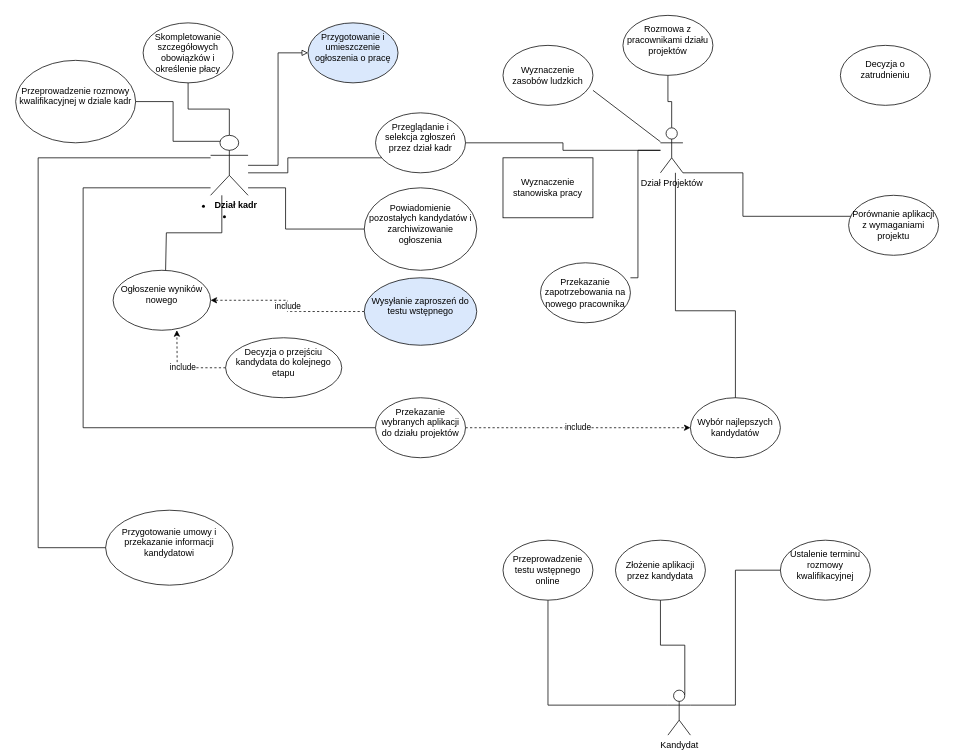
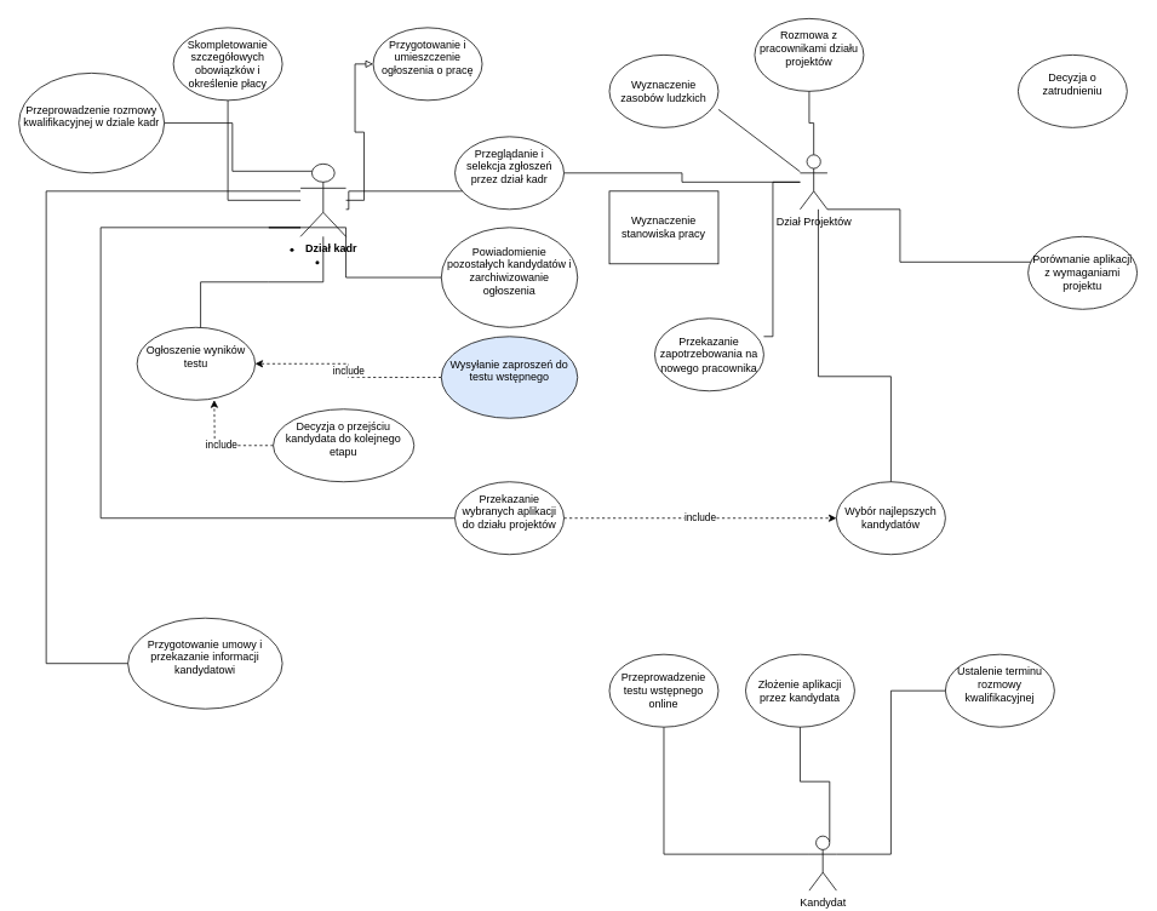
  <mxCell id="0" />
  <mxCell id="1" parent="0" />
  <mxCell id="2" style="edgeStyle=orthogonalEdgeStyle;rounded=0;orthogonalLoop=1;jettySize=auto;html=1;endArrow=none;endFill=0;" edge="1" parent="1" source="8" target="24"><mxGeometry relative="1" as="geometry" /></mxCell>
  <mxCell id="3" style="edgeStyle=orthogonalEdgeStyle;rounded=0;orthogonalLoop=1;jettySize=auto;html=1;entryX=0;entryY=0.5;entryDx=0;entryDy=0;endArrow=block;endFill=0;" edge="1" parent="1" source="8" target="25"><mxGeometry relative="1" as="geometry" /></mxCell>
  <mxCell id="4" style="edgeStyle=orthogonalEdgeStyle;rounded=0;orthogonalLoop=1;jettySize=auto;html=1;endArrow=none;endFill=0;" edge="1" parent="1" source="8" target="26"><mxGeometry relative="1" as="geometry"><Array as="points"><mxPoint x="383" y="230" /><mxPoint x="383" y="210" /></Array></mxGeometry></mxCell>
  <mxCell id="5" style="edgeStyle=orthogonalEdgeStyle;rounded=0;orthogonalLoop=1;jettySize=auto;html=1;endArrow=none;endFill=0;" edge="1" parent="1" source="8"><mxGeometry relative="1" as="geometry"><mxPoint x="220" y="360" as="targetPoint" /><Array as="points"><mxPoint x="295" y="310" /><mxPoint x="221" y="310" /></Array></mxGeometry></mxCell>
  <mxCell id="6" style="edgeStyle=orthogonalEdgeStyle;rounded=0;orthogonalLoop=1;jettySize=auto;html=1;entryX=0;entryY=0.5;entryDx=0;entryDy=0;endArrow=none;endFill=0;" edge="1" parent="1" source="8" target="36"><mxGeometry relative="1" as="geometry"><Array as="points"><mxPoint x="295" y="250" /><mxPoint x="380" y="250" /><mxPoint x="380" y="305" /></Array></mxGeometry></mxCell>
  <mxCell id="7" style="edgeStyle=orthogonalEdgeStyle;rounded=0;orthogonalLoop=1;jettySize=auto;html=1;endArrow=none;endFill=0;" edge="1" parent="1" source="8" target="28"><mxGeometry relative="1" as="geometry"><Array as="points"><mxPoint x="110" y="250" /><mxPoint x="110" y="570" /></Array></mxGeometry></mxCell>
- <mxCell id="8" value="&lt;li&gt;&lt;b&gt;Dział kadr&lt;/b&gt;&lt;/li&gt;&lt;li&gt;&lt;b&gt;&lt;br&gt;&lt;/b&gt;&lt;/li&gt;" style="shape=umlActor;verticalLabelPosition=bottom;verticalAlign=top;html=1;outlineConnect=0;" vertex="1" parent="1"><mxGeometry x="280" y="180" width="50" height="80" as="geometry" /></mxCell>
+ <mxCell id="8" value="&lt;li&gt;&lt;b&gt;Dział kadr&lt;/b&gt;&lt;/li&gt;&lt;li&gt;&lt;b&gt;&lt;br&gt;&lt;/b&gt;&lt;/li&gt;" style="shape=umlActor;verticalLabelPosition=bottom;verticalAlign=top;html=1;outlineConnect=0;" vertex="1" parent="1"><mxGeometry x="330" y="180" width="50" height="80" as="geometry" /></mxCell>
  <mxCell id="9" style="edgeStyle=orthogonalEdgeStyle;rounded=0;orthogonalLoop=1;jettySize=auto;html=1;endArrow=none;endFill=0;" edge="1" parent="1" source="12" target="26"><mxGeometry relative="1" as="geometry" /></mxCell>
  <mxCell id="10" style="edgeStyle=orthogonalEdgeStyle;rounded=0;orthogonalLoop=1;jettySize=auto;html=1;entryX=0;entryY=1;entryDx=0;entryDy=0;endArrow=none;endFill=0;" edge="1" parent="1" source="12" target="18"><mxGeometry relative="1" as="geometry"><Array as="points"><mxPoint x="990" y="230" /><mxPoint x="990" y="288" /></Array></mxGeometry></mxCell>
  <mxCell id="11" style="edgeStyle=orthogonalEdgeStyle;rounded=0;orthogonalLoop=1;jettySize=auto;html=1;endArrow=none;endFill=0;" edge="1" parent="1" source="12" target="20"><mxGeometry relative="1" as="geometry" /></mxCell>
  <mxCell id="12" value="Dział Projektów&lt;br&gt;" style="shape=umlActor;verticalLabelPosition=bottom;verticalAlign=top;html=1;outlineConnect=0;" vertex="1" parent="1"><mxGeometry x="880" y="170" width="30" height="60" as="geometry" /></mxCell>
  <mxCell id="13" value="Kandydat" style="shape=umlActor;verticalLabelPosition=bottom;verticalAlign=top;html=1;outlineConnect=0;" vertex="1" parent="1"><mxGeometry x="890" y="920" width="30" height="60" as="geometry" /></mxCell>
  <mxCell id="14" value="Wyznaczenie zasobów ludzkich" style="ellipse;whiteSpace=wrap;html=1;" vertex="1" parent="1"><mxGeometry x="670" y="60" width="120" height="80" as="geometry" /></mxCell>
  <mxCell id="15" style="rounded=0;orthogonalLoop=1;jettySize=auto;html=1;entryX=1;entryY=0.75;entryDx=0;entryDy=0;entryPerimeter=0;strokeColor=default;startArrow=none;startFill=0;endArrow=none;endFill=0;" edge="1" parent="1" source="12" target="14"><mxGeometry relative="1" as="geometry" /></mxCell>
  <mxCell id="16" value="Wyznaczenie stanowiska pracy" style="whiteSpace=wrap;html=1;rounded=0;" vertex="1" parent="1"><mxGeometry x="670" y="210" width="120" height="80" as="geometry" /></mxCell>
  <mxCell id="17" value="Przekazanie zapotrzebowania na nowego pracownika" style="ellipse;whiteSpace=wrap;html=1;" vertex="1" parent="1"><mxGeometry x="720" y="350" width="120" height="80" as="geometry" /></mxCell>
  <mxCell id="18" value="Porównanie aplikacji z wymaganiami projektu" style="ellipse;whiteSpace=wrap;html=1;" vertex="1" parent="1"><mxGeometry x="1131" y="260" width="120" height="80" as="geometry" /></mxCell>
  <mxCell id="19" value="Wybór najlepszych kandydatów" style="ellipse;whiteSpace=wrap;html=1;" vertex="1" parent="1"><mxGeometry x="920" y="530" width="120" height="80" as="geometry" /></mxCell>
  <mxCell id="20" value="&#10;Rozmowa z pracownikami działu projektów&#10;&#10;" style="ellipse;whiteSpace=wrap;html=1;" vertex="1" parent="1"><mxGeometry x="830" y="20" width="120" height="80" as="geometry" /></mxCell>
  <mxCell id="21" value="&#10;Decyzja o zatrudnieniu&#10;&#10;" style="ellipse;whiteSpace=wrap;html=1;" vertex="1" parent="1"><mxGeometry x="1120" y="60" width="120" height="80" as="geometry" /></mxCell>
  <mxCell id="22" style="edgeStyle=orthogonalEdgeStyle;rounded=0;orthogonalLoop=1;jettySize=auto;html=1;entryX=1;entryY=0.25;entryDx=0;entryDy=0;entryPerimeter=0;endArrow=none;endFill=0;" edge="1" parent="1" source="12" target="17"><mxGeometry relative="1" as="geometry"><Array as="points"><mxPoint x="850" y="200" /><mxPoint x="850" y="370" /></Array></mxGeometry></mxCell>
  <mxCell id="23" style="edgeStyle=orthogonalEdgeStyle;rounded=0;orthogonalLoop=1;jettySize=auto;html=1;entryX=0.5;entryY=0;entryDx=0;entryDy=0;endArrow=none;endFill=0;" edge="1" parent="1" source="12" target="19"><mxGeometry relative="1" as="geometry"><Array as="points"><mxPoint x="900" y="414" /><mxPoint x="980" y="414" /></Array></mxGeometry></mxCell>
  <mxCell id="24" value="Skompletowanie szczegółowych obowiązków i określenie płacy" style="ellipse;whiteSpace=wrap;html=1;" vertex="1" parent="1"><mxGeometry x="190" y="30" width="120" height="80" as="geometry" /></mxCell>
- <mxCell id="25" value="&#10;Przygotowanie i umieszczenie ogłoszenia o pracę&#10;&#10;" style="ellipse;whiteSpace=wrap;html=1;fillColor=#dae8fc;" vertex="1" parent="1"><mxGeometry x="410" y="30" width="120" height="80" as="geometry" /></mxCell>
+ <mxCell id="25" value="&#10;Przygotowanie i umieszczenie ogłoszenia o pracę&#10;&#10;" style="ellipse;whiteSpace=wrap;html=1;" vertex="1" parent="1"><mxGeometry x="410" y="30" width="120" height="80" as="geometry" /></mxCell>
  <mxCell id="26" value="&#10;Przeglądanie i selekcja zgłoszeń przez dział kadr&#10;&#10;" style="ellipse;whiteSpace=wrap;html=1;" vertex="1" parent="1"><mxGeometry x="500" y="150" width="120" height="80" as="geometry" /></mxCell>
  <mxCell id="27" value="include" style="edgeStyle=orthogonalEdgeStyle;rounded=0;orthogonalLoop=1;jettySize=auto;html=1;dashed=1;" edge="1" parent="1" source="28" target="19"><mxGeometry relative="1" as="geometry" /></mxCell>
  <mxCell id="28" value="&#10;Przekazanie wybranych aplikacji do działu projektów&#10;&#10;" style="ellipse;whiteSpace=wrap;html=1;" vertex="1" parent="1"><mxGeometry x="500" y="530" width="120" height="80" as="geometry" /></mxCell>
  <mxCell id="29" value="include" style="edgeStyle=orthogonalEdgeStyle;rounded=0;orthogonalLoop=1;jettySize=auto;html=1;dashed=1;entryX=1;entryY=0.5;entryDx=0;entryDy=0;" edge="1" parent="1" source="30" target="31"><mxGeometry relative="1" as="geometry"><mxPoint x="300" y="400" as="targetPoint" /></mxGeometry></mxCell>
  <mxCell id="30" value="&#10;Wysyłanie zaproszeń do testu wstępnego&#10;&#10;" style="ellipse;whiteSpace=wrap;html=1;fillColor=#dae8fc;" vertex="1" parent="1"><mxGeometry x="485" y="370" width="150" height="90" as="geometry" /></mxCell>
- <mxCell id="31" value="&#10;Ogłoszenie wyników nowego&#10;&#10;" style="ellipse;whiteSpace=wrap;html=1;" vertex="1" parent="1"><mxGeometry x="150" y="360" width="130" height="80" as="geometry" /></mxCell>
+ <mxCell id="31" value="&#10;Ogłoszenie wyników testu&#10;&#10;" style="ellipse;whiteSpace=wrap;html=1;" vertex="1" parent="1"><mxGeometry x="150" y="360" width="130" height="80" as="geometry" /></mxCell>
  <mxCell id="32" value="&#10;Przeprowadzenie rozmowy kwalifikacyjnej w dziale kadr&#10;&#10;" style="ellipse;whiteSpace=wrap;html=1;" vertex="1" parent="1"><mxGeometry x="20" y="80" width="160" height="110" as="geometry" /></mxCell>
  <mxCell id="33" value="include" style="edgeStyle=orthogonalEdgeStyle;rounded=0;orthogonalLoop=1;jettySize=auto;html=1;dashed=1;exitX=0;exitY=0.5;exitDx=0;exitDy=0;" edge="1" parent="1" source="34"><mxGeometry relative="1" as="geometry"><mxPoint x="250" y="480" as="sourcePoint" /><mxPoint x="235" y="440" as="targetPoint" /></mxGeometry></mxCell>
  <mxCell id="34" value="&#10;Decyzja o przejściu kandydata do kolejnego etapu&#10;&#10;" style="ellipse;whiteSpace=wrap;html=1;" vertex="1" parent="1"><mxGeometry x="300" y="450" width="155" height="80" as="geometry" /></mxCell>
  <mxCell id="35" value="&#10;Przygotowanie umowy i przekazanie informacji kandydatowi&#10;&#10;" style="ellipse;whiteSpace=wrap;html=1;" vertex="1" parent="1"><mxGeometry x="140" y="680" width="170" height="100" as="geometry" /></mxCell>
  <mxCell id="36" value="&#10;Powiadomienie pozostałych kandydatów i zarchiwizowanie ogłoszenia&#10;&#10;" style="ellipse;whiteSpace=wrap;html=1;" vertex="1" parent="1"><mxGeometry x="485" y="250" width="150" height="110" as="geometry" /></mxCell>
  <mxCell id="37" style="edgeStyle=orthogonalEdgeStyle;rounded=0;orthogonalLoop=1;jettySize=auto;html=1;entryX=0.25;entryY=0.1;entryDx=0;entryDy=0;entryPerimeter=0;startArrow=none;startFill=0;endArrow=none;endFill=0;" edge="1" parent="1" source="32" target="8"><mxGeometry relative="1" as="geometry" /></mxCell>
  <mxCell id="38" style="edgeStyle=orthogonalEdgeStyle;rounded=0;orthogonalLoop=1;jettySize=auto;html=1;entryX=0;entryY=0.5;entryDx=0;entryDy=0;endArrow=none;endFill=0;" edge="1" parent="1" source="8" target="35"><mxGeometry relative="1" as="geometry"><Array as="points"><mxPoint x="50" y="210" /><mxPoint x="50" y="730" /></Array></mxGeometry></mxCell>
  <mxCell id="39" value="Złożenie aplikacji przez kandydata" style="ellipse;whiteSpace=wrap;html=1;" vertex="1" parent="1"><mxGeometry x="820" y="720" width="120" height="80" as="geometry" /></mxCell>
  <mxCell id="40" style="edgeStyle=orthogonalEdgeStyle;rounded=0;orthogonalLoop=1;jettySize=auto;html=1;endArrow=none;endFill=0;" edge="1" parent="1" source="41" target="13"><mxGeometry relative="1" as="geometry"><Array as="points"><mxPoint x="730" y="940" /></Array></mxGeometry></mxCell>
  <mxCell id="41" value="Przeprowadzenie testu wstępnego online" style="ellipse;whiteSpace=wrap;html=1;" vertex="1" parent="1"><mxGeometry x="670" y="720" width="120" height="80" as="geometry" /></mxCell>
  <mxCell id="42" value="&#10;Ustalenie terminu rozmowy kwalifikacyjnej&#10;&#10;" style="ellipse;whiteSpace=wrap;html=1;" vertex="1" parent="1"><mxGeometry x="1040" y="720" width="120" height="80" as="geometry" /></mxCell>
  <mxCell id="43" style="edgeStyle=orthogonalEdgeStyle;rounded=0;orthogonalLoop=1;jettySize=auto;html=1;entryX=1;entryY=0.333;entryDx=0;entryDy=0;entryPerimeter=0;endArrow=none;endFill=0;" edge="1" parent="1" source="42" target="13"><mxGeometry relative="1" as="geometry" /></mxCell>
  <mxCell id="44" style="edgeStyle=orthogonalEdgeStyle;rounded=0;orthogonalLoop=1;jettySize=auto;html=1;entryX=0.75;entryY=0.1;entryDx=0;entryDy=0;entryPerimeter=0;endArrow=none;endFill=0;" edge="1" parent="1" source="39" target="13"><mxGeometry relative="1" as="geometry" /></mxCell>
